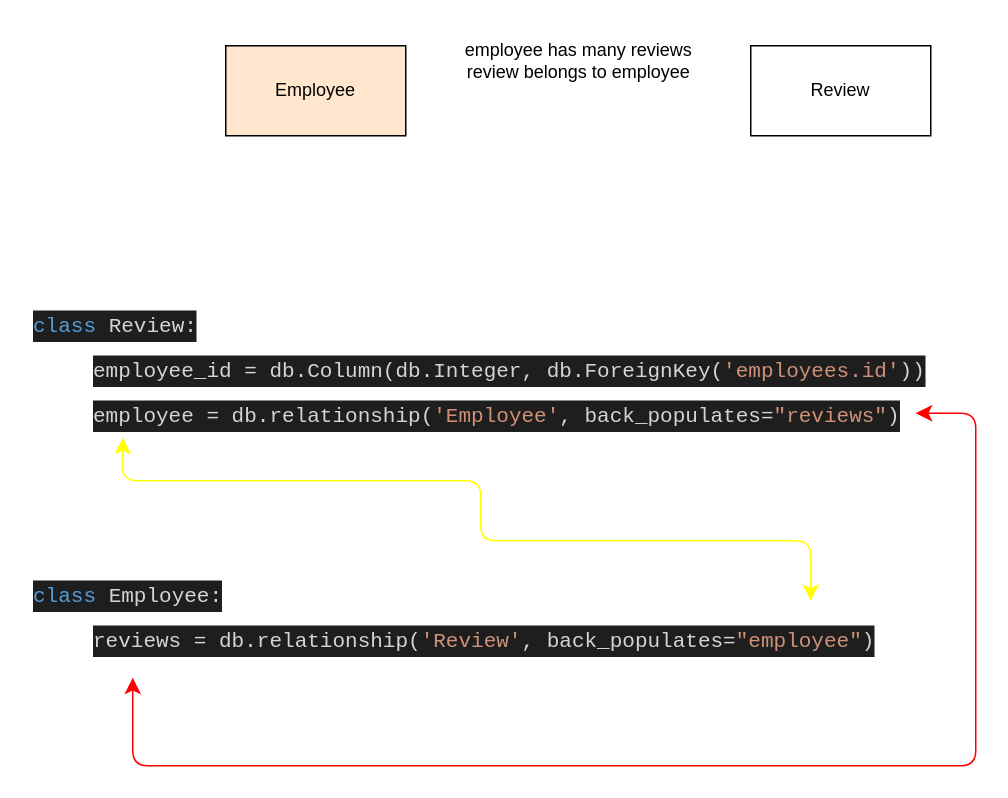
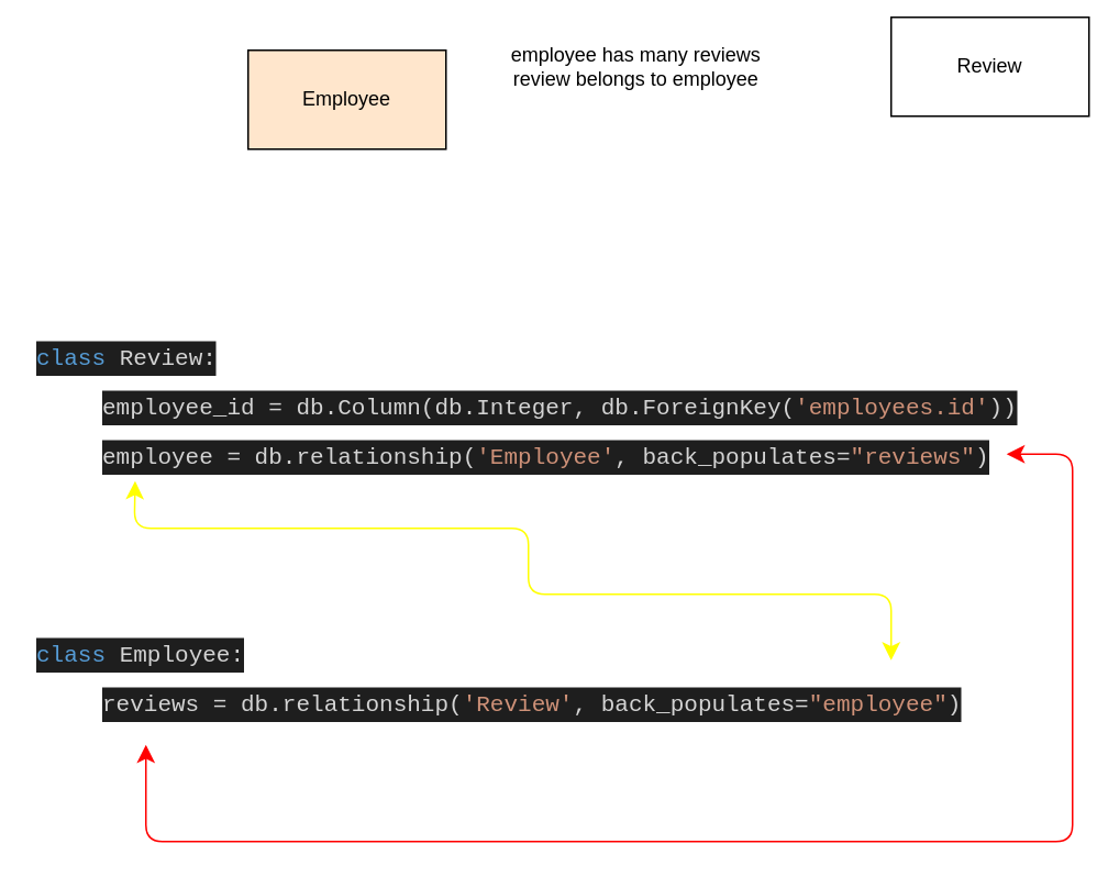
  <mxCell id="0" />
  <mxCell id="1" parent="0" />
  <mxCell id="2" value="Employee" style="whiteSpace=wrap;html=1;fillColor=#ffe6cc;" vertex="1" parent="1"><mxGeometry x="150" y="30" width="120" height="60" as="geometry" /></mxCell>
- <mxCell id="3" value="Review" style="whiteSpace=wrap;html=1;" vertex="1" parent="1"><mxGeometry x="500" y="30" width="120" height="60" as="geometry" /></mxCell>
+ <mxCell id="3" value="Review" style="whiteSpace=wrap;html=1;" vertex="1" parent="1"><mxGeometry x="540" y="10" width="120" height="60" as="geometry" /></mxCell>
  <mxCell id="4" value="employee has many reviews&lt;br&gt;review belongs to employee" style="text;html=1;align=center;verticalAlign=middle;resizable=0;points=[];autosize=1;strokeColor=none;fillColor=none;" vertex="1" parent="1"><mxGeometry x="300" y="20" width="170" height="40" as="geometry" /></mxCell>
  <mxCell id="5" value="&lt;div style=&quot;color: rgb(212, 212, 212); background-color: rgb(30, 30, 30); font-family: Menlo, Monaco, &amp;quot;Courier New&amp;quot;, monospace; font-size: 14px; line-height: 21px;&quot;&gt;&lt;div style=&quot;line-height: 21px;&quot;&gt;&lt;div style=&quot;line-height: 21px;&quot;&gt;&lt;br&gt;&lt;/div&gt;&lt;/div&gt;&lt;/div&gt;" style="text;html=1;align=center;verticalAlign=middle;resizable=0;points=[];autosize=1;strokeColor=none;fillColor=none;fontSize=18;fontFamily=Courier New;" vertex="1" parent="1"><mxGeometry x="120" y="375" width="20" height="30" as="geometry" /></mxCell>
  <mxCell id="6" value="&lt;meta charset=&quot;utf-8&quot;&gt;&lt;div style=&quot;color: rgb(212, 212, 212); background-color: rgb(30, 30, 30); font-family: Menlo, Monaco, &amp;quot;Courier New&amp;quot;, monospace; font-weight: normal; font-size: 14px; line-height: 21px;&quot;&gt;&lt;div&gt;&lt;span style=&quot;color: #569cd6;&quot;&gt;class&lt;/span&gt;&lt;span style=&quot;color: #d4d4d4;&quot;&gt; Review:&lt;/span&gt;&lt;/div&gt;&lt;/div&gt;" style="text;whiteSpace=wrap;html=1;fontSize=18;fontFamily=Courier New;" vertex="1" parent="1"><mxGeometry x="20" y="200" width="140" height="40" as="geometry" /></mxCell>
  <mxCell id="7" value="&lt;meta charset=&quot;utf-8&quot;&gt;&lt;div style=&quot;color: rgb(212, 212, 212); background-color: rgb(30, 30, 30); font-family: Menlo, Monaco, &amp;quot;Courier New&amp;quot;, monospace; font-weight: normal; font-size: 14px; line-height: 21px;&quot;&gt;&lt;div&gt;&lt;span style=&quot;color: #d4d4d4;&quot;&gt;employee_id = db.Column(db.Integer, db.ForeignKey(&lt;/span&gt;&lt;span style=&quot;color: #ce9178;&quot;&gt;'employees.id'&lt;/span&gt;&lt;span style=&quot;color: #d4d4d4;&quot;&gt;))&lt;/span&gt;&lt;/div&gt;&lt;/div&gt;" style="text;whiteSpace=wrap;html=1;fontSize=18;fontFamily=Courier New;" vertex="1" parent="1"><mxGeometry x="60" y="230" width="560" height="70" as="geometry" /></mxCell>
  <mxCell id="8" value="&lt;div style=&quot;color: rgb(212, 212, 212); background-color: rgb(30, 30, 30); font-family: Menlo, Monaco, &amp;quot;Courier New&amp;quot;, monospace; font-weight: normal; font-size: 14px; line-height: 21px;&quot;&gt;&lt;div&gt;&lt;span style=&quot;color: #d4d4d4;&quot;&gt;employee = db.relationship(&lt;/span&gt;&lt;span style=&quot;color: #ce9178;&quot;&gt;'Employee'&lt;/span&gt;&lt;span style=&quot;color: #d4d4d4;&quot;&gt;, back_populates=&lt;/span&gt;&lt;span style=&quot;color: #ce9178;&quot;&gt;&quot;reviews&quot;&lt;/span&gt;&lt;span style=&quot;color: #d4d4d4;&quot;&gt;)&lt;/span&gt;&lt;/div&gt;&lt;/div&gt;" style="text;whiteSpace=wrap;html=1;fontSize=18;fontFamily=Courier New;" vertex="1" parent="1"><mxGeometry x="60" y="260" width="550" height="30" as="geometry" /></mxCell>
  <mxCell id="9" value="&lt;meta charset=&quot;utf-8&quot;&gt;&lt;div style=&quot;color: rgb(212, 212, 212); background-color: rgb(30, 30, 30); font-family: Menlo, Monaco, &amp;quot;Courier New&amp;quot;, monospace; font-weight: normal; font-size: 14px; line-height: 21px;&quot;&gt;&lt;div&gt;&lt;span style=&quot;color: #569cd6;&quot;&gt;class&lt;/span&gt;&lt;span style=&quot;color: #d4d4d4;&quot;&gt; Employee: &lt;/span&gt;&lt;/div&gt;&lt;div&gt;&lt;span style=&quot;color: #d4d4d4;&quot;&gt;&lt;/span&gt;&lt;/div&gt;&lt;/div&gt;" style="text;whiteSpace=wrap;html=1;fontSize=18;fontFamily=Courier New;" vertex="1" parent="1"><mxGeometry x="20" y="380" width="160" height="40" as="geometry" /></mxCell>
  <mxCell id="10" value="&lt;meta charset=&quot;utf-8&quot;&gt;&lt;div style=&quot;color: rgb(212, 212, 212); background-color: rgb(30, 30, 30); font-family: Menlo, Monaco, &amp;quot;Courier New&amp;quot;, monospace; font-weight: normal; font-size: 14px; line-height: 21px;&quot;&gt;&lt;div&gt;&lt;span style=&quot;color: #d4d4d4;&quot;&gt;reviews = db.relationship(&lt;/span&gt;&lt;span style=&quot;color: #ce9178;&quot;&gt;'Review'&lt;/span&gt;&lt;span style=&quot;color: #d4d4d4;&quot;&gt;, back_populates=&lt;/span&gt;&lt;span style=&quot;color: #ce9178;&quot;&gt;&quot;employee&quot;&lt;/span&gt;&lt;span style=&quot;color: #d4d4d4;&quot;&gt;)&lt;/span&gt;&lt;/div&gt;&lt;div&gt;&lt;span style=&quot;color: #d4d4d4;&quot;&gt;&lt;/span&gt;&lt;/div&gt;&lt;/div&gt;" style="text;whiteSpace=wrap;html=1;fontSize=18;fontFamily=Courier New;" vertex="1" parent="1"><mxGeometry x="60" y="410" width="560" height="40" as="geometry" /></mxCell>
  <mxCell id="11" value="" style="edgeStyle=none;orthogonalLoop=1;jettySize=auto;html=1;endArrow=classic;startArrow=classic;endSize=8;startSize=8;fontFamily=Courier New;fontSize=18;entryX=0.05;entryY=1.033;entryDx=0;entryDy=0;entryPerimeter=0;strokeColor=red;" edge="1" parent="1" target="10"><mxGeometry width="100" relative="1" as="geometry"><mxPoint x="610" y="275" as="sourcePoint" /><mxPoint x="110" y="510" as="targetPoint" /><Array as="points"><mxPoint x="650" y="275" /><mxPoint x="650" y="510" /><mxPoint x="88" y="510" /></Array></mxGeometry></mxCell>
  <mxCell id="12" value="" style="edgeStyle=none;orthogonalLoop=1;jettySize=auto;html=1;endArrow=classic;startArrow=classic;endSize=8;startSize=8;fontFamily=Courier New;fontSize=18;exitX=0.039;exitY=1.044;exitDx=0;exitDy=0;exitPerimeter=0;strokeColor=yellow;" edge="1" parent="1" source="8"><mxGeometry width="100" relative="1" as="geometry"><mxPoint x="240" y="350" as="sourcePoint" /><mxPoint x="540" y="400" as="targetPoint" /><Array as="points"><mxPoint x="81" y="320" /><mxPoint x="320" y="320" /><mxPoint x="320" y="360" /><mxPoint x="540" y="360" /></Array></mxGeometry></mxCell>
